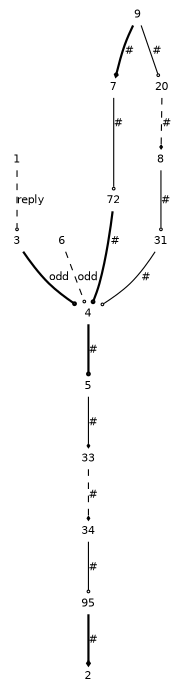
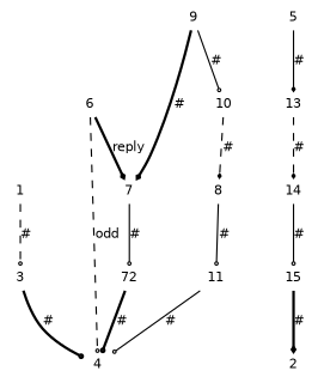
  digraph {
    rankdir=TB
    node [color=brown fontname=Helvetica fontsize=10 shape=plaintext]
    edge [arrowhead=odot arrowsize=0.3 fontname=Helvetica fontsize=10 style=bold]
    1 [height=.2 width=.3]
    3 [height=.2 width=.3]
    4 [height=.2 width=.3]
    5 [height=.2 width=.3]
-   13 [height=.2 width=.3 label=33]
+   13 [height=.2 width=.3]
    6 [color=purple height=.2 width=.3]
    7 [height=.2 width=.3]
-   14 [color=blue height=.2 width=.3 label=34]
+   14 [color=blue height=.2 width=.3]
    n9 [color=purple height=.2 label=72 width=.3]
-   15 [height=.2 width=.3 label=95]
+   15 [height=.2 width=.3]
    9 [color=purple height=.2 width=.3]
-   10 [height=.2 width=.3 label=20]
+   10 [height=.2 width=.3]
    8 [color=purple height=.2 width=.3]
-   11 [color=blue height=.2 width=.3 label=31]
+   11 [color=blue height=.2 width=.3]
    2 [color=purple height=.2 width=.3]
-   1 -> 3 [label=reply style=dashed]
-   3 -> 4 [label=odd]
-   4 -> 5 [label="#"]
+   1 -> 3 [label="#" style=dashed]
+   3 -> 4 [label="#"]
    5 -> 13 [arrowhead=diamond label="#" style=solid]
    13 -> 14 [arrowhead=diamond label="#" style=dashed]
    6 -> 4 [label=odd style=dashed]
+   6 -> 7 [arrowhead=diamond label=reply]
    7 -> n9 [label="#" style=solid]
    14 -> 15 [label="#" style=solid]
    n9 -> 4 [label="#"]
    15 -> 2 [arrowhead=diamond label="#"]
    9 -> 7 [arrowhead=diamond label="#"]
    9 -> 10 [label="#" style=solid]
    10 -> 8 [arrowhead=diamond label="#" style=dashed]
    8 -> 11 [label="#" style=solid]
    11 -> 4 [label="#" style=solid]
  }
